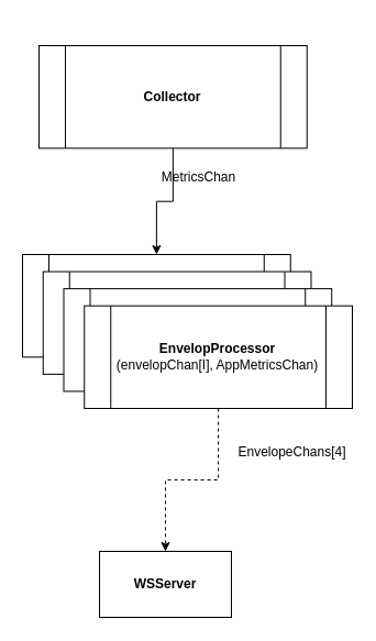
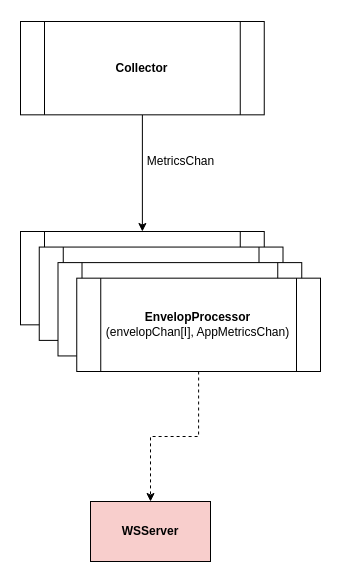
  <mxCell id="0" />
  <mxCell id="1" parent="0" />
  <mxCell id="2" value="" style="group" vertex="1" connectable="0" parent="1"><mxGeometry x="20" y="231" width="300" height="140" as="geometry" /></mxCell>
  <mxCell id="3" value="EnvelopProcessor" style="shape=process;whiteSpace=wrap;html=1;backgroundOutline=1;" vertex="1" parent="2"><mxGeometry width="243.75" height="93.333" as="geometry" /></mxCell>
  <mxCell id="4" value="EnvelopProcessor" style="shape=process;whiteSpace=wrap;html=1;backgroundOutline=1;" vertex="1" parent="2"><mxGeometry x="18.75" y="15.556" width="243.75" height="93.333" as="geometry" /></mxCell>
  <mxCell id="5" value="EnvelopProcessor" style="shape=process;whiteSpace=wrap;html=1;backgroundOutline=1;" vertex="1" parent="2"><mxGeometry x="37.5" y="31.111" width="243.75" height="93.333" as="geometry" /></mxCell>
  <mxCell id="6" value="&lt;b&gt;EnvelopProcessor&lt;/b&gt;&lt;br&gt;(envelopChan[I], AppMetricsChan)" style="shape=process;whiteSpace=wrap;html=1;backgroundOutline=1;" vertex="1" parent="2"><mxGeometry x="56.25" y="46.667" width="243.75" height="93.333" as="geometry" /></mxCell>
- <mxCell id="7" value="&lt;b&gt;WSServer&lt;/b&gt;" style="rounded=0;whiteSpace=wrap;html=1;" vertex="1" parent="1"><mxGeometry x="90" y="501" width="120" height="60" as="geometry" /></mxCell>
+ <mxCell id="7" value="&lt;b&gt;WSServer&lt;/b&gt;" style="rounded=0;whiteSpace=wrap;html=1;fillColor=#f8cecc;" vertex="1" parent="1"><mxGeometry x="90" y="501" width="120" height="60" as="geometry" /></mxCell>
  <mxCell id="8" style="edgeStyle=orthogonalEdgeStyle;rounded=0;orthogonalLoop=1;jettySize=auto;html=1;exitX=0.5;exitY=1;exitDx=0;exitDy=0;entryX=0.5;entryY=0;entryDx=0;entryDy=0;dashed=1;" edge="1" parent="1" source="6" target="7"><mxGeometry relative="1" as="geometry" /></mxCell>
- <mxCell id="9" value="EnvelopeChans[4]" style="text;html=1;align=center;verticalAlign=middle;resizable=0;points=[];autosize=1;strokeColor=none;fillColor=none;" vertex="1" parent="1"><mxGeometry x="210" y="401" width="110" height="20" as="geometry" /></mxCell>
  <mxCell id="10" value="" style="edgeStyle=orthogonalEdgeStyle;rounded=0;orthogonalLoop=1;jettySize=auto;html=1;entryX=0.5;entryY=0;entryDx=0;entryDy=0;" edge="1" parent="1" source="11" target="3"><mxGeometry relative="1" as="geometry" /></mxCell>
- <mxCell id="11" value="&lt;b&gt;Collector&lt;/b&gt;" style="shape=process;whiteSpace=wrap;html=1;backgroundOutline=1;" vertex="1" parent="1"><mxGeometry x="35" y="40.997" width="243.75" height="93.333" as="geometry" /></mxCell>
+ <mxCell id="11" value="&lt;b&gt;Collector&lt;/b&gt;" style="shape=process;whiteSpace=wrap;html=1;backgroundOutline=1;" vertex="1" parent="1"><mxGeometry x="20" y="20.997" width="243.75" height="93.333" as="geometry" /></mxCell>
  <mxCell id="12" value="MetricsChan" style="text;html=1;align=center;verticalAlign=middle;resizable=0;points=[];autosize=1;strokeColor=none;fillColor=none;" vertex="1" parent="1"><mxGeometry x="140" y="151" width="80" height="20" as="geometry" /></mxCell>
